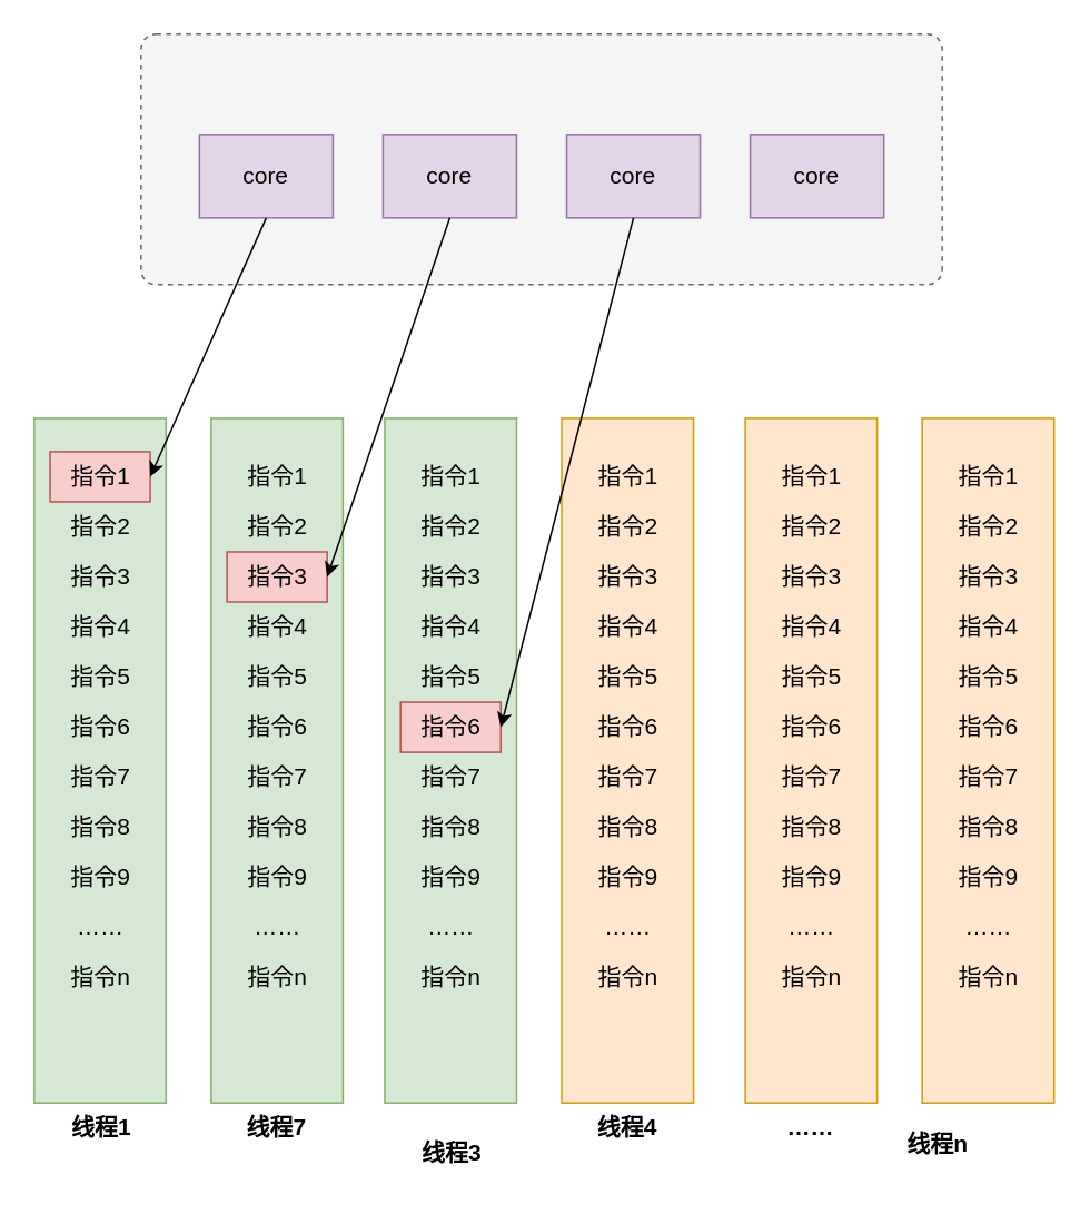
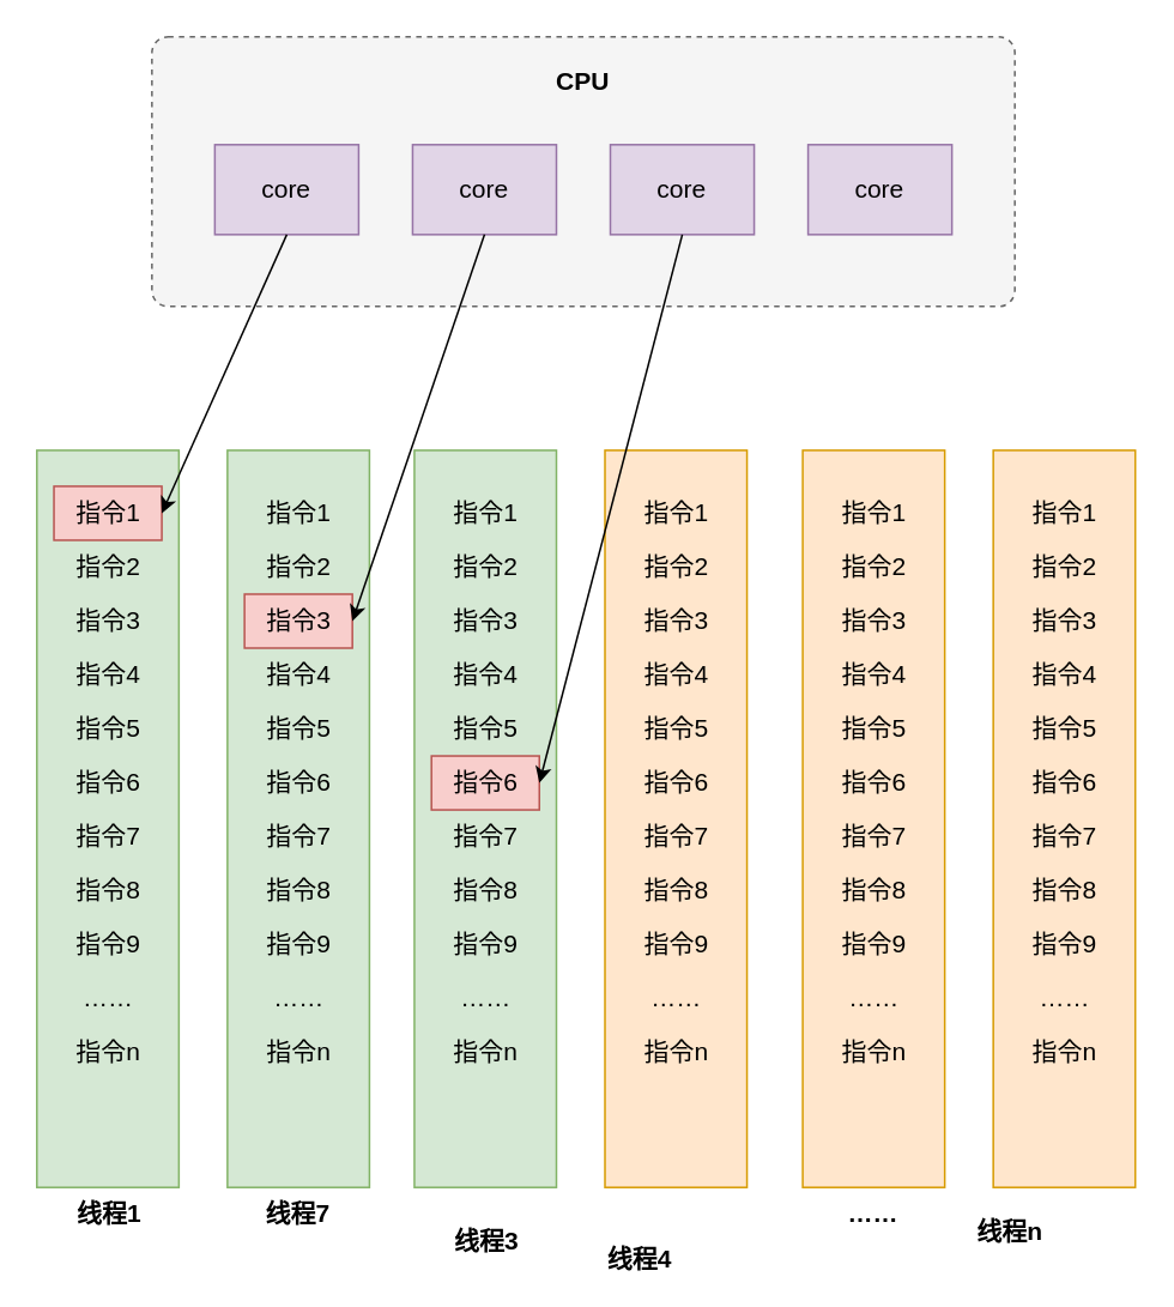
  <mxCell id="0" />
  <mxCell id="1" parent="0" />
  <mxCell id="2" value="" style="rounded=1;whiteSpace=wrap;html=1;dashed=1;arcSize=6;fillColor=#f5f5f5;fontColor=#333333;strokeColor=#666666;" vertex="1" parent="1"><mxGeometry x="84" y="20" width="480" height="150" as="geometry" /></mxCell>
  <mxCell id="3" value="&lt;font style=&quot;font-size: 14px;&quot;&gt;core&lt;/font&gt;" style="rounded=0;whiteSpace=wrap;html=1;fillColor=#e1d5e7;strokeColor=#9673a6;" vertex="1" parent="1"><mxGeometry x="119" y="80" width="80" height="50" as="geometry" /></mxCell>
  <mxCell id="4" value="&lt;font style=&quot;font-size: 14px;&quot;&gt;core&lt;/font&gt;" style="rounded=0;whiteSpace=wrap;html=1;fillColor=#e1d5e7;strokeColor=#9673a6;" vertex="1" parent="1"><mxGeometry x="229" y="80" width="80" height="50" as="geometry" /></mxCell>
  <mxCell id="5" value="&lt;font style=&quot;font-size: 14px;&quot;&gt;core&lt;/font&gt;" style="rounded=0;whiteSpace=wrap;html=1;fillColor=#e1d5e7;strokeColor=#9673a6;" vertex="1" parent="1"><mxGeometry x="339" y="80" width="80" height="50" as="geometry" /></mxCell>
  <mxCell id="6" value="&lt;font style=&quot;font-size: 14px;&quot;&gt;core&lt;/font&gt;" style="rounded=0;whiteSpace=wrap;html=1;fillColor=#e1d5e7;strokeColor=#9673a6;" vertex="1" parent="1"><mxGeometry x="449" y="80" width="80" height="50" as="geometry" /></mxCell>
+ <mxCell id="7" value="CPU" style="text;html=1;strokeColor=none;fillColor=none;align=center;verticalAlign=middle;whiteSpace=wrap;rounded=0;fontSize=14;fontStyle=1" vertex="1" parent="1"><mxGeometry x="294" y="30" width="60" height="30" as="geometry" /></mxCell>
  <mxCell id="8" value="" style="rounded=0;whiteSpace=wrap;html=1;fontSize=14;fillColor=#d5e8d4;strokeColor=#82b366;" vertex="1" parent="1"><mxGeometry x="20" y="250" width="79" height="410" as="geometry" /></mxCell>
  <mxCell id="9" value="指令1" style="text;html=1;strokeColor=#b85450;fillColor=#f8cecc;align=center;verticalAlign=middle;whiteSpace=wrap;rounded=0;fontSize=14;" vertex="1" parent="1"><mxGeometry x="29.5" y="270" width="60" height="30" as="geometry" /></mxCell>
  <mxCell id="10" value="指令2" style="text;html=1;strokeColor=none;fillColor=none;align=center;verticalAlign=middle;whiteSpace=wrap;rounded=0;fontSize=14;" vertex="1" parent="1"><mxGeometry x="29.5" y="300" width="60" height="30" as="geometry" /></mxCell>
  <mxCell id="11" value="指令3" style="text;html=1;strokeColor=none;fillColor=none;align=center;verticalAlign=middle;whiteSpace=wrap;rounded=0;fontSize=14;" vertex="1" parent="1"><mxGeometry x="29.5" y="330" width="60" height="30" as="geometry" /></mxCell>
  <mxCell id="12" value="指令4" style="text;html=1;strokeColor=none;fillColor=none;align=center;verticalAlign=middle;whiteSpace=wrap;rounded=0;fontSize=14;" vertex="1" parent="1"><mxGeometry x="29.5" y="360" width="60" height="30" as="geometry" /></mxCell>
  <mxCell id="13" value="指令5" style="text;html=1;strokeColor=none;fillColor=none;align=center;verticalAlign=middle;whiteSpace=wrap;rounded=0;fontSize=14;" vertex="1" parent="1"><mxGeometry x="29.5" y="390" width="60" height="30" as="geometry" /></mxCell>
  <mxCell id="14" value="指令6" style="text;html=1;strokeColor=none;fillColor=none;align=center;verticalAlign=middle;whiteSpace=wrap;rounded=0;fontSize=14;" vertex="1" parent="1"><mxGeometry x="29.5" y="420" width="60" height="30" as="geometry" /></mxCell>
  <mxCell id="15" value="指令7" style="text;html=1;strokeColor=none;fillColor=none;align=center;verticalAlign=middle;whiteSpace=wrap;rounded=0;fontSize=14;" vertex="1" parent="1"><mxGeometry x="29.5" y="450" width="60" height="30" as="geometry" /></mxCell>
  <mxCell id="16" value="指令8" style="text;html=1;strokeColor=none;fillColor=none;align=center;verticalAlign=middle;whiteSpace=wrap;rounded=0;fontSize=14;" vertex="1" parent="1"><mxGeometry x="29.5" y="480" width="60" height="30" as="geometry" /></mxCell>
  <mxCell id="17" value="指令9" style="text;html=1;strokeColor=none;fillColor=none;align=center;verticalAlign=middle;whiteSpace=wrap;rounded=0;fontSize=14;" vertex="1" parent="1"><mxGeometry x="29.5" y="510" width="60" height="30" as="geometry" /></mxCell>
  <mxCell id="18" value="……" style="text;html=1;strokeColor=none;fillColor=none;align=center;verticalAlign=middle;whiteSpace=wrap;rounded=0;fontSize=14;" vertex="1" parent="1"><mxGeometry x="29.5" y="540" width="60" height="30" as="geometry" /></mxCell>
  <mxCell id="19" value="指令n" style="text;html=1;strokeColor=none;fillColor=none;align=center;verticalAlign=middle;whiteSpace=wrap;rounded=0;fontSize=14;" vertex="1" parent="1"><mxGeometry x="29.5" y="570" width="60" height="30" as="geometry" /></mxCell>
  <mxCell id="20" value="" style="rounded=0;whiteSpace=wrap;html=1;fontSize=14;fillColor=#d5e8d4;strokeColor=#82b366;" vertex="1" parent="1"><mxGeometry x="126" y="250" width="79" height="410" as="geometry" /></mxCell>
  <mxCell id="21" value="指令1" style="text;html=1;strokeColor=none;fillColor=none;align=center;verticalAlign=middle;whiteSpace=wrap;rounded=0;fontSize=14;" vertex="1" parent="1"><mxGeometry x="135.5" y="270" width="60" height="30" as="geometry" /></mxCell>
  <mxCell id="22" value="指令2" style="text;html=1;strokeColor=none;fillColor=none;align=center;verticalAlign=middle;whiteSpace=wrap;rounded=0;fontSize=14;" vertex="1" parent="1"><mxGeometry x="135.5" y="300" width="60" height="30" as="geometry" /></mxCell>
  <mxCell id="23" value="指令3" style="text;html=1;strokeColor=#b85450;fillColor=#f8cecc;align=center;verticalAlign=middle;whiteSpace=wrap;rounded=0;fontSize=14;" vertex="1" parent="1"><mxGeometry x="135.5" y="330" width="60" height="30" as="geometry" /></mxCell>
  <mxCell id="24" value="指令4" style="text;html=1;strokeColor=none;fillColor=none;align=center;verticalAlign=middle;whiteSpace=wrap;rounded=0;fontSize=14;" vertex="1" parent="1"><mxGeometry x="135.5" y="360" width="60" height="30" as="geometry" /></mxCell>
  <mxCell id="25" value="指令5" style="text;html=1;strokeColor=none;fillColor=none;align=center;verticalAlign=middle;whiteSpace=wrap;rounded=0;fontSize=14;" vertex="1" parent="1"><mxGeometry x="135.5" y="390" width="60" height="30" as="geometry" /></mxCell>
  <mxCell id="26" value="指令6" style="text;html=1;strokeColor=none;fillColor=none;align=center;verticalAlign=middle;whiteSpace=wrap;rounded=0;fontSize=14;" vertex="1" parent="1"><mxGeometry x="135.5" y="420" width="60" height="30" as="geometry" /></mxCell>
  <mxCell id="27" value="指令7" style="text;html=1;strokeColor=none;fillColor=none;align=center;verticalAlign=middle;whiteSpace=wrap;rounded=0;fontSize=14;" vertex="1" parent="1"><mxGeometry x="135.5" y="450" width="60" height="30" as="geometry" /></mxCell>
  <mxCell id="28" value="指令8" style="text;html=1;strokeColor=none;fillColor=none;align=center;verticalAlign=middle;whiteSpace=wrap;rounded=0;fontSize=14;" vertex="1" parent="1"><mxGeometry x="135.5" y="480" width="60" height="30" as="geometry" /></mxCell>
  <mxCell id="29" value="指令9" style="text;html=1;strokeColor=none;fillColor=none;align=center;verticalAlign=middle;whiteSpace=wrap;rounded=0;fontSize=14;" vertex="1" parent="1"><mxGeometry x="135.5" y="510" width="60" height="30" as="geometry" /></mxCell>
  <mxCell id="30" value="……" style="text;html=1;strokeColor=none;fillColor=none;align=center;verticalAlign=middle;whiteSpace=wrap;rounded=0;fontSize=14;" vertex="1" parent="1"><mxGeometry x="135.5" y="540" width="60" height="30" as="geometry" /></mxCell>
  <mxCell id="31" value="指令n" style="text;html=1;strokeColor=none;fillColor=none;align=center;verticalAlign=middle;whiteSpace=wrap;rounded=0;fontSize=14;" vertex="1" parent="1"><mxGeometry x="135.5" y="570" width="60" height="30" as="geometry" /></mxCell>
  <mxCell id="32" value="" style="rounded=0;whiteSpace=wrap;html=1;fontSize=14;fillColor=#d5e8d4;strokeColor=#82b366;" vertex="1" parent="1"><mxGeometry x="230" y="250" width="79" height="410" as="geometry" /></mxCell>
  <mxCell id="33" value="指令1" style="text;html=1;strokeColor=none;fillColor=none;align=center;verticalAlign=middle;whiteSpace=wrap;rounded=0;fontSize=14;" vertex="1" parent="1"><mxGeometry x="239.5" y="270" width="60" height="30" as="geometry" /></mxCell>
  <mxCell id="34" value="指令2" style="text;html=1;strokeColor=none;fillColor=none;align=center;verticalAlign=middle;whiteSpace=wrap;rounded=0;fontSize=14;" vertex="1" parent="1"><mxGeometry x="239.5" y="300" width="60" height="30" as="geometry" /></mxCell>
  <mxCell id="35" value="指令3" style="text;html=1;strokeColor=none;fillColor=none;align=center;verticalAlign=middle;whiteSpace=wrap;rounded=0;fontSize=14;" vertex="1" parent="1"><mxGeometry x="239.5" y="330" width="60" height="30" as="geometry" /></mxCell>
  <mxCell id="36" value="指令4" style="text;html=1;strokeColor=none;fillColor=none;align=center;verticalAlign=middle;whiteSpace=wrap;rounded=0;fontSize=14;" vertex="1" parent="1"><mxGeometry x="239.5" y="360" width="60" height="30" as="geometry" /></mxCell>
  <mxCell id="37" value="指令5" style="text;html=1;strokeColor=none;fillColor=none;align=center;verticalAlign=middle;whiteSpace=wrap;rounded=0;fontSize=14;" vertex="1" parent="1"><mxGeometry x="239.5" y="390" width="60" height="30" as="geometry" /></mxCell>
  <mxCell id="38" value="指令6" style="text;html=1;strokeColor=#b85450;fillColor=#f8cecc;align=center;verticalAlign=middle;whiteSpace=wrap;rounded=0;fontSize=14;" vertex="1" parent="1"><mxGeometry x="239.5" y="420" width="60" height="30" as="geometry" /></mxCell>
  <mxCell id="39" value="指令7" style="text;html=1;strokeColor=none;fillColor=none;align=center;verticalAlign=middle;whiteSpace=wrap;rounded=0;fontSize=14;" vertex="1" parent="1"><mxGeometry x="239.5" y="450" width="60" height="30" as="geometry" /></mxCell>
  <mxCell id="40" value="指令8" style="text;html=1;strokeColor=none;fillColor=none;align=center;verticalAlign=middle;whiteSpace=wrap;rounded=0;fontSize=14;" vertex="1" parent="1"><mxGeometry x="239.5" y="480" width="60" height="30" as="geometry" /></mxCell>
  <mxCell id="41" value="指令9" style="text;html=1;strokeColor=none;fillColor=none;align=center;verticalAlign=middle;whiteSpace=wrap;rounded=0;fontSize=14;" vertex="1" parent="1"><mxGeometry x="239.5" y="510" width="60" height="30" as="geometry" /></mxCell>
  <mxCell id="42" value="……" style="text;html=1;strokeColor=none;fillColor=none;align=center;verticalAlign=middle;whiteSpace=wrap;rounded=0;fontSize=14;" vertex="1" parent="1"><mxGeometry x="239.5" y="540" width="60" height="30" as="geometry" /></mxCell>
  <mxCell id="43" value="指令n" style="text;html=1;strokeColor=none;fillColor=none;align=center;verticalAlign=middle;whiteSpace=wrap;rounded=0;fontSize=14;" vertex="1" parent="1"><mxGeometry x="239.5" y="570" width="60" height="30" as="geometry" /></mxCell>
  <mxCell id="44" value="" style="rounded=0;whiteSpace=wrap;html=1;fontSize=14;fillColor=#ffe6cc;strokeColor=#d79b00;" vertex="1" parent="1"><mxGeometry x="336" y="250" width="79" height="410" as="geometry" /></mxCell>
  <mxCell id="45" value="指令1" style="text;html=1;strokeColor=none;fillColor=none;align=center;verticalAlign=middle;whiteSpace=wrap;rounded=0;fontSize=14;" vertex="1" parent="1"><mxGeometry x="345.5" y="270" width="60" height="30" as="geometry" /></mxCell>
  <mxCell id="46" value="指令2" style="text;html=1;strokeColor=none;fillColor=none;align=center;verticalAlign=middle;whiteSpace=wrap;rounded=0;fontSize=14;" vertex="1" parent="1"><mxGeometry x="345.5" y="300" width="60" height="30" as="geometry" /></mxCell>
  <mxCell id="47" value="指令3" style="text;html=1;strokeColor=none;fillColor=none;align=center;verticalAlign=middle;whiteSpace=wrap;rounded=0;fontSize=14;" vertex="1" parent="1"><mxGeometry x="345.5" y="330" width="60" height="30" as="geometry" /></mxCell>
  <mxCell id="48" value="指令4" style="text;html=1;strokeColor=none;fillColor=none;align=center;verticalAlign=middle;whiteSpace=wrap;rounded=0;fontSize=14;" vertex="1" parent="1"><mxGeometry x="345.5" y="360" width="60" height="30" as="geometry" /></mxCell>
  <mxCell id="49" value="指令5" style="text;html=1;strokeColor=none;fillColor=none;align=center;verticalAlign=middle;whiteSpace=wrap;rounded=0;fontSize=14;" vertex="1" parent="1"><mxGeometry x="345.5" y="390" width="60" height="30" as="geometry" /></mxCell>
  <mxCell id="50" value="指令6" style="text;html=1;strokeColor=none;fillColor=none;align=center;verticalAlign=middle;whiteSpace=wrap;rounded=0;fontSize=14;" vertex="1" parent="1"><mxGeometry x="345.5" y="420" width="60" height="30" as="geometry" /></mxCell>
  <mxCell id="51" value="指令7" style="text;html=1;strokeColor=none;fillColor=none;align=center;verticalAlign=middle;whiteSpace=wrap;rounded=0;fontSize=14;" vertex="1" parent="1"><mxGeometry x="345.5" y="450" width="60" height="30" as="geometry" /></mxCell>
  <mxCell id="52" value="指令8" style="text;html=1;strokeColor=none;fillColor=none;align=center;verticalAlign=middle;whiteSpace=wrap;rounded=0;fontSize=14;" vertex="1" parent="1"><mxGeometry x="345.5" y="480" width="60" height="30" as="geometry" /></mxCell>
  <mxCell id="53" value="指令9" style="text;html=1;strokeColor=none;fillColor=none;align=center;verticalAlign=middle;whiteSpace=wrap;rounded=0;fontSize=14;" vertex="1" parent="1"><mxGeometry x="345.5" y="510" width="60" height="30" as="geometry" /></mxCell>
  <mxCell id="54" value="……" style="text;html=1;strokeColor=none;fillColor=none;align=center;verticalAlign=middle;whiteSpace=wrap;rounded=0;fontSize=14;" vertex="1" parent="1"><mxGeometry x="345.5" y="540" width="60" height="30" as="geometry" /></mxCell>
  <mxCell id="55" value="指令n" style="text;html=1;strokeColor=none;fillColor=none;align=center;verticalAlign=middle;whiteSpace=wrap;rounded=0;fontSize=14;" vertex="1" parent="1"><mxGeometry x="345.5" y="570" width="60" height="30" as="geometry" /></mxCell>
  <mxCell id="56" value="" style="rounded=0;whiteSpace=wrap;html=1;fontSize=14;fillColor=#ffe6cc;strokeColor=#d79b00;" vertex="1" parent="1"><mxGeometry x="446" y="250" width="79" height="410" as="geometry" /></mxCell>
  <mxCell id="57" value="指令1" style="text;html=1;strokeColor=none;fillColor=none;align=center;verticalAlign=middle;whiteSpace=wrap;rounded=0;fontSize=14;" vertex="1" parent="1"><mxGeometry x="455.5" y="270" width="60" height="30" as="geometry" /></mxCell>
  <mxCell id="58" value="指令2" style="text;html=1;strokeColor=none;fillColor=none;align=center;verticalAlign=middle;whiteSpace=wrap;rounded=0;fontSize=14;" vertex="1" parent="1"><mxGeometry x="455.5" y="300" width="60" height="30" as="geometry" /></mxCell>
  <mxCell id="59" value="指令3" style="text;html=1;strokeColor=none;fillColor=none;align=center;verticalAlign=middle;whiteSpace=wrap;rounded=0;fontSize=14;" vertex="1" parent="1"><mxGeometry x="455.5" y="330" width="60" height="30" as="geometry" /></mxCell>
  <mxCell id="60" value="指令4" style="text;html=1;strokeColor=none;fillColor=none;align=center;verticalAlign=middle;whiteSpace=wrap;rounded=0;fontSize=14;" vertex="1" parent="1"><mxGeometry x="455.5" y="360" width="60" height="30" as="geometry" /></mxCell>
  <mxCell id="61" value="指令5" style="text;html=1;strokeColor=none;fillColor=none;align=center;verticalAlign=middle;whiteSpace=wrap;rounded=0;fontSize=14;" vertex="1" parent="1"><mxGeometry x="455.5" y="390" width="60" height="30" as="geometry" /></mxCell>
  <mxCell id="62" value="指令6" style="text;html=1;strokeColor=none;fillColor=none;align=center;verticalAlign=middle;whiteSpace=wrap;rounded=0;fontSize=14;" vertex="1" parent="1"><mxGeometry x="455.5" y="420" width="60" height="30" as="geometry" /></mxCell>
  <mxCell id="63" value="指令7" style="text;html=1;strokeColor=none;fillColor=none;align=center;verticalAlign=middle;whiteSpace=wrap;rounded=0;fontSize=14;" vertex="1" parent="1"><mxGeometry x="455.5" y="450" width="60" height="30" as="geometry" /></mxCell>
  <mxCell id="64" value="指令8" style="text;html=1;strokeColor=none;fillColor=none;align=center;verticalAlign=middle;whiteSpace=wrap;rounded=0;fontSize=14;" vertex="1" parent="1"><mxGeometry x="455.5" y="480" width="60" height="30" as="geometry" /></mxCell>
  <mxCell id="65" value="指令9" style="text;html=1;strokeColor=none;fillColor=none;align=center;verticalAlign=middle;whiteSpace=wrap;rounded=0;fontSize=14;" vertex="1" parent="1"><mxGeometry x="455.5" y="510" width="60" height="30" as="geometry" /></mxCell>
  <mxCell id="66" value="……" style="text;html=1;strokeColor=none;fillColor=none;align=center;verticalAlign=middle;whiteSpace=wrap;rounded=0;fontSize=14;" vertex="1" parent="1"><mxGeometry x="455.5" y="540" width="60" height="30" as="geometry" /></mxCell>
  <mxCell id="67" value="指令n" style="text;html=1;strokeColor=none;fillColor=none;align=center;verticalAlign=middle;whiteSpace=wrap;rounded=0;fontSize=14;" vertex="1" parent="1"><mxGeometry x="455.5" y="570" width="60" height="30" as="geometry" /></mxCell>
  <mxCell id="68" value="" style="rounded=0;whiteSpace=wrap;html=1;fontSize=14;fillColor=#ffe6cc;strokeColor=#d79b00;" vertex="1" parent="1"><mxGeometry x="552" y="250" width="79" height="410" as="geometry" /></mxCell>
  <mxCell id="69" value="指令1" style="text;html=1;strokeColor=none;fillColor=none;align=center;verticalAlign=middle;whiteSpace=wrap;rounded=0;fontSize=14;" vertex="1" parent="1"><mxGeometry x="561.5" y="270" width="60" height="30" as="geometry" /></mxCell>
  <mxCell id="70" value="指令2" style="text;html=1;strokeColor=none;fillColor=none;align=center;verticalAlign=middle;whiteSpace=wrap;rounded=0;fontSize=14;" vertex="1" parent="1"><mxGeometry x="561.5" y="300" width="60" height="30" as="geometry" /></mxCell>
  <mxCell id="71" value="指令3" style="text;html=1;strokeColor=none;fillColor=none;align=center;verticalAlign=middle;whiteSpace=wrap;rounded=0;fontSize=14;" vertex="1" parent="1"><mxGeometry x="561.5" y="330" width="60" height="30" as="geometry" /></mxCell>
  <mxCell id="72" value="指令4" style="text;html=1;strokeColor=none;fillColor=none;align=center;verticalAlign=middle;whiteSpace=wrap;rounded=0;fontSize=14;" vertex="1" parent="1"><mxGeometry x="561.5" y="360" width="60" height="30" as="geometry" /></mxCell>
  <mxCell id="73" value="指令5" style="text;html=1;strokeColor=none;fillColor=none;align=center;verticalAlign=middle;whiteSpace=wrap;rounded=0;fontSize=14;" vertex="1" parent="1"><mxGeometry x="561.5" y="390" width="60" height="30" as="geometry" /></mxCell>
  <mxCell id="74" value="指令6" style="text;html=1;strokeColor=none;fillColor=none;align=center;verticalAlign=middle;whiteSpace=wrap;rounded=0;fontSize=14;" vertex="1" parent="1"><mxGeometry x="561.5" y="420" width="60" height="30" as="geometry" /></mxCell>
  <mxCell id="75" value="指令7" style="text;html=1;strokeColor=none;fillColor=none;align=center;verticalAlign=middle;whiteSpace=wrap;rounded=0;fontSize=14;" vertex="1" parent="1"><mxGeometry x="561.5" y="450" width="60" height="30" as="geometry" /></mxCell>
  <mxCell id="76" value="指令8" style="text;html=1;strokeColor=none;fillColor=none;align=center;verticalAlign=middle;whiteSpace=wrap;rounded=0;fontSize=14;" vertex="1" parent="1"><mxGeometry x="561.5" y="480" width="60" height="30" as="geometry" /></mxCell>
  <mxCell id="77" value="指令9" style="text;html=1;strokeColor=none;fillColor=none;align=center;verticalAlign=middle;whiteSpace=wrap;rounded=0;fontSize=14;" vertex="1" parent="1"><mxGeometry x="561.5" y="510" width="60" height="30" as="geometry" /></mxCell>
  <mxCell id="78" value="……" style="text;html=1;strokeColor=none;fillColor=none;align=center;verticalAlign=middle;whiteSpace=wrap;rounded=0;fontSize=14;" vertex="1" parent="1"><mxGeometry x="561.5" y="540" width="60" height="30" as="geometry" /></mxCell>
  <mxCell id="79" value="指令n" style="text;html=1;strokeColor=none;fillColor=none;align=center;verticalAlign=middle;whiteSpace=wrap;rounded=0;fontSize=14;" vertex="1" parent="1"><mxGeometry x="561.5" y="570" width="60" height="30" as="geometry" /></mxCell>
  <mxCell id="80" value="" style="endArrow=classic;html=1;rounded=0;fontSize=14;exitX=0.5;exitY=1;exitDx=0;exitDy=0;entryX=1;entryY=0.5;entryDx=0;entryDy=0;" edge="1" parent="1" source="3" target="9"><mxGeometry width="50" height="50" relative="1" as="geometry"><mxPoint x="200" y="240" as="sourcePoint" /><mxPoint x="250" y="190" as="targetPoint" /></mxGeometry></mxCell>
  <mxCell id="81" value="" style="endArrow=classic;html=1;rounded=0;fontSize=14;exitX=0.5;exitY=1;exitDx=0;exitDy=0;entryX=1;entryY=0.5;entryDx=0;entryDy=0;" edge="1" parent="1" source="4" target="23"><mxGeometry width="50" height="50" relative="1" as="geometry"><mxPoint x="169" y="140" as="sourcePoint" /><mxPoint x="69.5" y="280" as="targetPoint" /></mxGeometry></mxCell>
  <mxCell id="82" value="" style="endArrow=classic;html=1;rounded=0;fontSize=14;exitX=0.5;exitY=1;exitDx=0;exitDy=0;entryX=1;entryY=0.5;entryDx=0;entryDy=0;" edge="1" parent="1" source="5" target="38"><mxGeometry width="50" height="50" relative="1" as="geometry"><mxPoint x="279" y="140" as="sourcePoint" /><mxPoint x="205.5" y="355" as="targetPoint" /></mxGeometry></mxCell>
  <mxCell id="83" value="线程1" style="text;html=1;strokeColor=none;fillColor=none;align=center;verticalAlign=middle;whiteSpace=wrap;rounded=0;fontSize=14;fontStyle=1" vertex="1" parent="1"><mxGeometry x="29.5" y="660" width="60.5" height="30" as="geometry" /></mxCell>
  <mxCell id="84" value="线程7" style="text;html=1;strokeColor=none;fillColor=none;align=center;verticalAlign=middle;whiteSpace=wrap;rounded=0;fontSize=14;fontStyle=1" vertex="1" parent="1"><mxGeometry x="135" y="660" width="60.5" height="30" as="geometry" /></mxCell>
  <mxCell id="85" value="线程3" style="text;html=1;strokeColor=none;fillColor=none;align=center;verticalAlign=middle;whiteSpace=wrap;rounded=0;fontSize=14;fontStyle=1" vertex="1" parent="1"><mxGeometry x="239.5" y="675" width="60.5" height="30" as="geometry" /></mxCell>
- <mxCell id="86" value="线程4" style="text;html=1;strokeColor=none;fillColor=none;align=center;verticalAlign=middle;whiteSpace=wrap;rounded=0;fontSize=14;fontStyle=1" vertex="1" parent="1"><mxGeometry x="345" y="660" width="60.5" height="30" as="geometry" /></mxCell>
+ <mxCell id="86" value="线程4" style="text;html=1;strokeColor=none;fillColor=none;align=center;verticalAlign=middle;whiteSpace=wrap;rounded=0;fontSize=14;fontStyle=1" vertex="1" parent="1"><mxGeometry x="325" y="685" width="60.5" height="30" as="geometry" /></mxCell>
  <mxCell id="87" value="……" style="text;html=1;strokeColor=none;fillColor=none;align=center;verticalAlign=middle;whiteSpace=wrap;rounded=0;fontSize=14;fontStyle=1" vertex="1" parent="1"><mxGeometry x="455" y="660" width="60.5" height="30" as="geometry" /></mxCell>
  <mxCell id="88" value="线程n" style="text;html=1;strokeColor=none;fillColor=none;align=center;verticalAlign=middle;whiteSpace=wrap;rounded=0;fontSize=14;fontStyle=1" vertex="1" parent="1"><mxGeometry x="531" y="670" width="60.5" height="30" as="geometry" /></mxCell>
